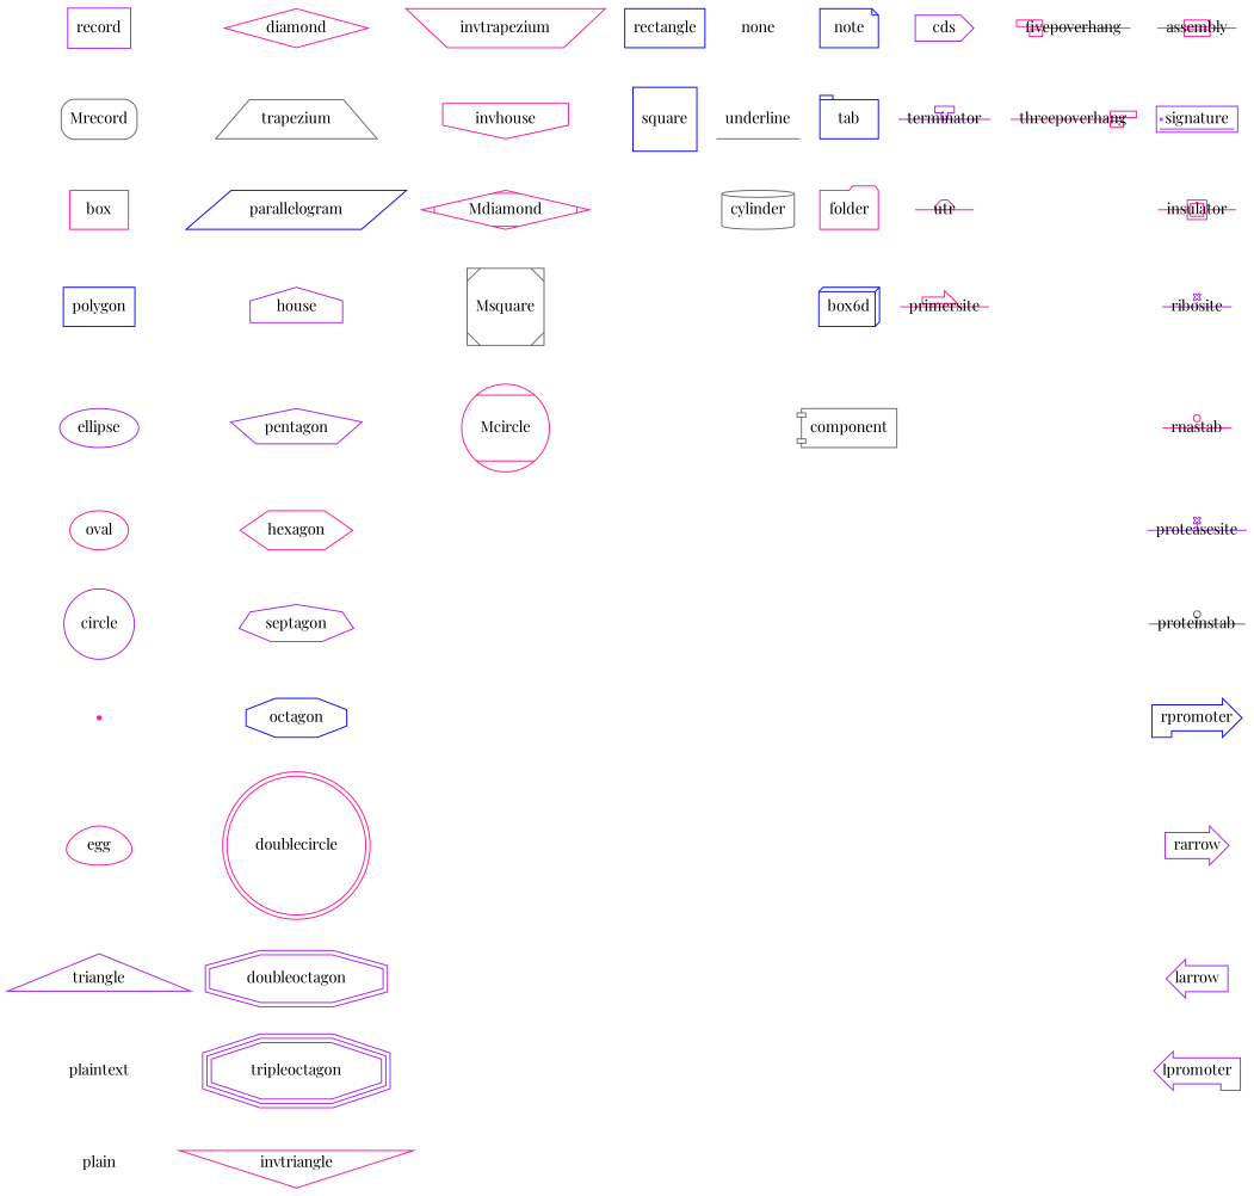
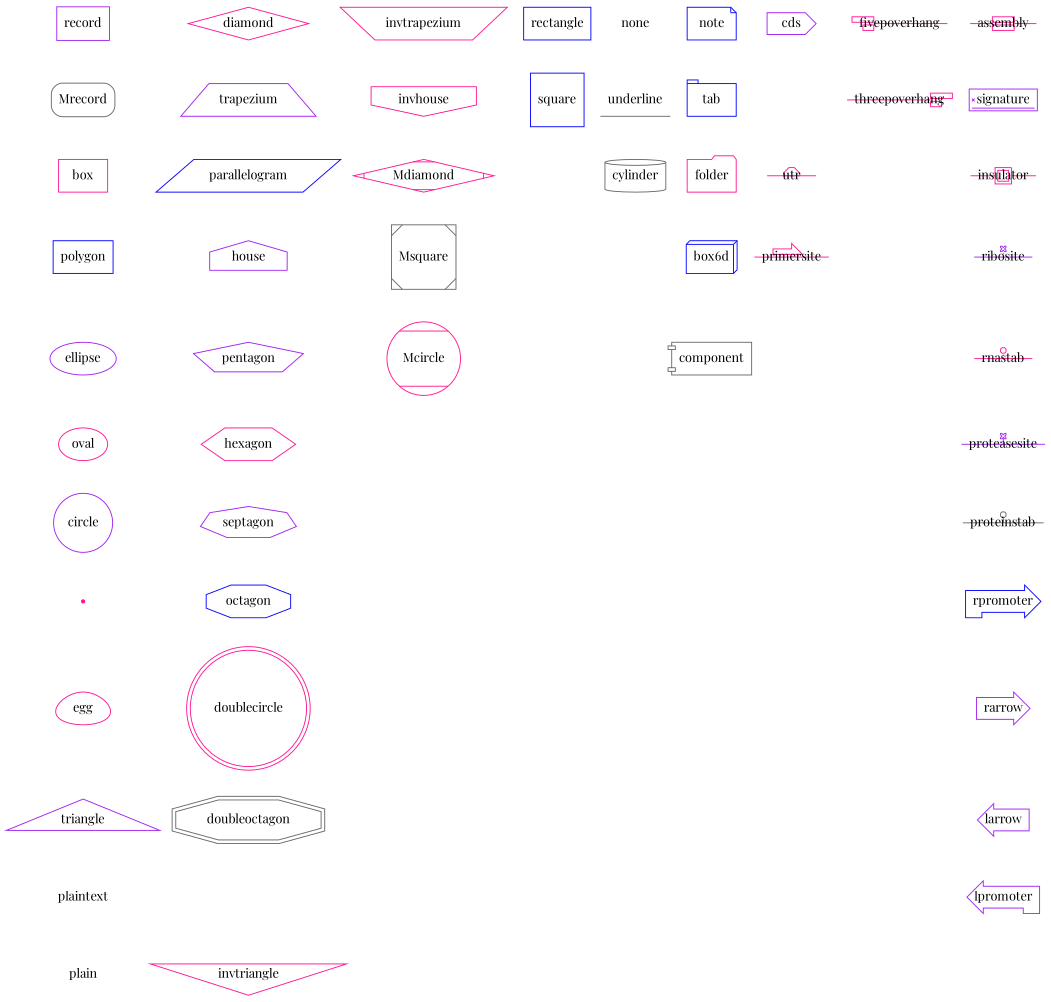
  digraph {
    fontname="Playfair Display"
    node [color=deeppink fontname="Playfair Display"]
    edge [fontname="Playfair Display" style=invis]
    record [color=purple shape=record]
    Mrecord [color=gray40 shape=Mrecord]
    box [shape=box]
    polygon [color=blue shape=polygon]
    ellipse [color=purple shape=ellipse]
    oval [shape=oval]
    circle [color=purple shape=circle]
    point [shape=point]
    egg [shape=egg]
    triangle [color=purple shape=triangle]
    plaintext [color=blue shape=plaintext]
    plain [color=gray40 shape=plain]
    diamond [shape=diamond]
-   trapezium [color=gray40 shape=trapezium]
+   trapezium [color=purple shape=trapezium]
    parallelogram [color=blue shape=parallelogram]
    house [color=purple shape=house]
    pentagon [color=purple shape=pentagon]
    hexagon [shape=hexagon]
    septagon [color=purple shape=septagon]
    octagon [color=blue shape=octagon]
    doublecircle [shape=doublecircle]
-   doubleoctagon [color=purple shape=doubleoctagon]
-   tripleoctagon [color=purple shape=tripleoctagon]
+   doubleoctagon [color=gray40 shape=doubleoctagon]
    invtriangle [shape=invtriangle]
    invtrapezium [shape=invtrapezium]
    invhouse [shape=invhouse]
    Mdiamond [shape=Mdiamond]
    Msquare [color=gray40 shape=Msquare]
    Mcircle [shape=Mcircle]
    rectangle [color=blue shape=rectangle]
    square [color=blue shape=square]
    none [color=gray40 shape=none]
    underline [color=gray40 shape=underline]
    cylinder [color=gray40 shape=cylinder]
    note [color=blue shape=note]
    tab [color=blue shape=tab]
    folder [shape=folder]
    n38 [color=blue label=box6d shape=box3d]
    component [color=gray40 shape=component]
    cds [color=purple shape=cds]
-   terminator [color=purple shape=terminator]
    utr [shape=utr]
    primersite [shape=primersite]
    fivepoverhang [shape=fivepoverhang]
    threepoverhang [shape=threepoverhang]
    assembly [shape=assembly]
    signature [color=purple shape=signature]
    insulator [shape=insulator]
    ribosite [color=purple shape=ribosite]
    rnastab [shape=rnastab]
    proteasesite [color=purple shape=proteasesite]
    proteinstab [color=gray40 shape=proteinstab]
    rpromoter [color=blue shape=rpromoter]
    rarrow [color=purple shape=rarrow]
    larrow [color=purple shape=larrow]
    lpromoter [color=purple shape=lpromoter]
    record -> Mrecord
    Mrecord -> box
    box -> polygon
    polygon -> ellipse
    ellipse -> oval
    oval -> circle
    circle -> point
    point -> egg
    egg -> triangle
    triangle -> plaintext
    plaintext -> plain
    diamond -> trapezium
    trapezium -> parallelogram
    parallelogram -> house
    house -> pentagon
    pentagon -> hexagon
    hexagon -> septagon
    septagon -> octagon
    octagon -> doublecircle
    doublecircle -> doubleoctagon
-   doubleoctagon -> tripleoctagon
-   tripleoctagon -> invtriangle
    invtrapezium -> invhouse
    invhouse -> Mdiamond
    Mdiamond -> Msquare
    Msquare -> Mcircle
    rectangle -> square
    none -> underline
    underline -> cylinder
    note -> tab
    tab -> folder
    folder -> n38
    n38 -> component
-   cds -> terminator
-   terminator -> utr
    utr -> primersite
    fivepoverhang -> threepoverhang
    assembly -> signature
    signature -> insulator
    insulator -> ribosite
    ribosite -> rnastab
    rnastab -> proteasesite
    proteasesite -> proteinstab
    proteinstab -> rpromoter
    rpromoter -> rarrow
    rarrow -> larrow
    larrow -> lpromoter
  }
